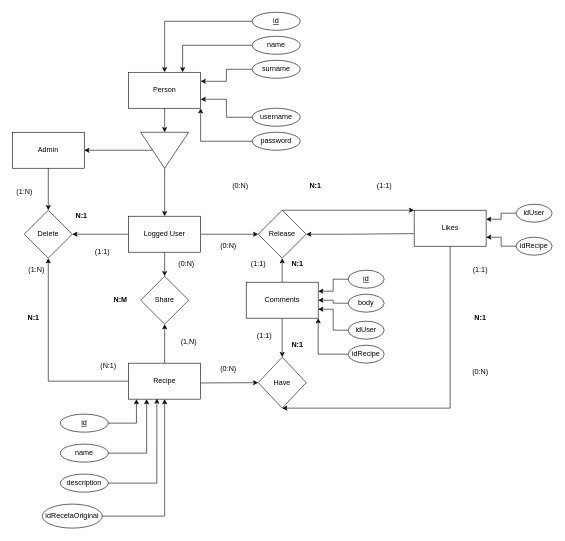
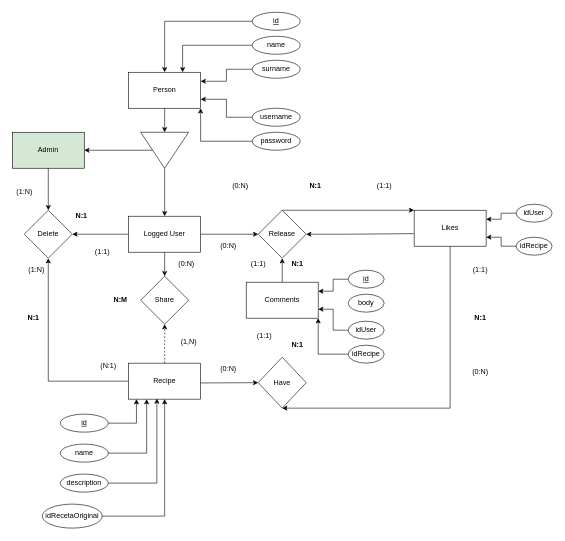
  <mxCell id="0" />
  <mxCell id="1" parent="0" />
  <mxCell id="2" style="edgeStyle=orthogonalEdgeStyle;rounded=0;orthogonalLoop=1;jettySize=auto;html=1;entryX=1;entryY=0.5;entryDx=0;entryDy=0;fontColor=#000000;" parent="1" source="5" target="18" edge="1"><mxGeometry relative="1" as="geometry" /></mxCell>
  <mxCell id="3" style="edgeStyle=orthogonalEdgeStyle;rounded=0;orthogonalLoop=1;jettySize=auto;html=1;entryX=0.5;entryY=0;entryDx=0;entryDy=0;fontColor=#000000;" parent="1" source="5" target="7" edge="1"><mxGeometry relative="1" as="geometry" /></mxCell>
  <mxCell id="4" style="edgeStyle=orthogonalEdgeStyle;rounded=0;orthogonalLoop=1;jettySize=auto;html=1;entryX=0;entryY=0.5;entryDx=0;entryDy=0;fontColor=#000000;" parent="1" source="5" target="6" edge="1"><mxGeometry relative="1" as="geometry" /></mxCell>
  <mxCell id="5" value="Logged User" style="rounded=0;whiteSpace=wrap;html=1;" parent="1" vertex="1"><mxGeometry x="214" y="360" width="120" height="60" as="geometry" /></mxCell>
  <mxCell id="6" value="Release" style="rhombus;whiteSpace=wrap;html=1;" parent="1" vertex="1"><mxGeometry x="430" y="350" width="80" height="80" as="geometry" /></mxCell>
  <mxCell id="7" value="Share" style="rhombus;whiteSpace=wrap;html=1;" parent="1" vertex="1"><mxGeometry x="234" y="460" width="80" height="80" as="geometry" /></mxCell>
  <mxCell id="8" style="edgeStyle=orthogonalEdgeStyle;rounded=0;orthogonalLoop=1;jettySize=auto;html=1;fontColor=#000000;" parent="1" source="10" target="6" edge="1"><mxGeometry relative="1" as="geometry" /></mxCell>
- <mxCell id="9" style="edgeStyle=orthogonalEdgeStyle;rounded=0;orthogonalLoop=1;jettySize=auto;html=1;entryX=0.5;entryY=0;entryDx=0;entryDy=0;fontColor=#000000;" parent="1" source="10" target="11" edge="1"><mxGeometry relative="1" as="geometry" /></mxCell>
  <mxCell id="10" value="Comments" style="rounded=0;whiteSpace=wrap;html=1;" parent="1" vertex="1"><mxGeometry x="410" y="470" width="120" height="60" as="geometry" /></mxCell>
  <mxCell id="11" value="Have" style="rhombus;whiteSpace=wrap;html=1;" parent="1" vertex="1"><mxGeometry x="430" y="595" width="80" height="85" as="geometry" /></mxCell>
  <mxCell id="12" value="(0:N)" style="text;html=1;align=center;verticalAlign=middle;resizable=0;points=[];autosize=1;strokeColor=none;fillColor=none;" parent="1" vertex="1"><mxGeometry x="360" y="400" width="40" height="20" as="geometry" /></mxCell>
  <mxCell id="13" value="(1,N)" style="text;html=1;align=center;verticalAlign=middle;resizable=0;points=[];autosize=1;strokeColor=none;fillColor=none;" parent="1" vertex="1"><mxGeometry x="294" y="560" width="40" height="20" as="geometry" /></mxCell>
  <mxCell id="14" style="edgeStyle=orthogonalEdgeStyle;rounded=0;orthogonalLoop=1;jettySize=auto;html=1;entryX=0.5;entryY=1;entryDx=0;entryDy=0;fontColor=#000000;" parent="1" source="16" target="18" edge="1"><mxGeometry relative="1" as="geometry" /></mxCell>
- <mxCell id="15" style="edgeStyle=orthogonalEdgeStyle;rounded=0;orthogonalLoop=1;jettySize=auto;html=1;entryX=0.5;entryY=1;entryDx=0;entryDy=0;fontColor=#000000;" parent="1" source="16" target="7" edge="1"><mxGeometry relative="1" as="geometry" /></mxCell>
+ <mxCell id="15" style="edgeStyle=orthogonalEdgeStyle;rounded=0;orthogonalLoop=1;jettySize=auto;html=1;entryX=0.5;entryY=1;entryDx=0;entryDy=0;fontColor=#000000;dashed=1;" parent="1" source="16" target="7" edge="1"><mxGeometry relative="1" as="geometry" /></mxCell>
  <mxCell id="16" value="Recipe" style="rounded=0;whiteSpace=wrap;html=1;" parent="1" vertex="1"><mxGeometry x="214" y="605" width="120" height="60" as="geometry" /></mxCell>
- <mxCell id="17" value="Admin" style="rounded=0;whiteSpace=wrap;html=1;" parent="1" vertex="1"><mxGeometry x="20" y="220" width="120" height="60" as="geometry" /></mxCell>
+ <mxCell id="17" value="Admin" style="rounded=0;whiteSpace=wrap;html=1;fillColor=#d5e8d4;" parent="1" vertex="1"><mxGeometry x="20" y="220" width="120" height="60" as="geometry" /></mxCell>
  <mxCell id="18" value="Delete" style="rhombus;whiteSpace=wrap;html=1;" parent="1" vertex="1"><mxGeometry x="40" y="350" width="80" height="80" as="geometry" /></mxCell>
  <mxCell id="19" value="(1:N)" style="text;html=1;align=center;verticalAlign=middle;resizable=0;points=[];autosize=1;strokeColor=none;fillColor=none;" parent="1" vertex="1"><mxGeometry x="20" y="310" width="40" height="20" as="geometry" /></mxCell>
  <mxCell id="20" value="Person" style="rounded=0;whiteSpace=wrap;html=1;" parent="1" vertex="1"><mxGeometry x="214" y="120" width="120" height="60" as="geometry" /></mxCell>
  <mxCell id="21" value="" style="triangle;whiteSpace=wrap;html=1;direction=south;" parent="1" vertex="1"><mxGeometry x="234" y="220" width="80" height="60" as="geometry" /></mxCell>
  <mxCell id="22" value="" style="endArrow=classic;html=1;rounded=0;exitX=1;exitY=0.5;exitDx=0;exitDy=0;entryX=0.5;entryY=0;entryDx=0;entryDy=0;" parent="1" source="21" target="5" edge="1"><mxGeometry width="50" height="50" relative="1" as="geometry"><mxPoint x="250" y="310" as="sourcePoint" /><mxPoint x="300" y="260" as="targetPoint" /></mxGeometry></mxCell>
  <mxCell id="23" value="" style="endArrow=classic;html=1;rounded=0;exitX=0.5;exitY=1;exitDx=0;exitDy=0;entryX=1;entryY=0.5;entryDx=0;entryDy=0;" parent="1" source="21" target="17" edge="1"><mxGeometry width="50" height="50" relative="1" as="geometry"><mxPoint x="250" y="310" as="sourcePoint" /><mxPoint x="300" y="260" as="targetPoint" /></mxGeometry></mxCell>
  <mxCell id="24" value="" style="endArrow=classic;html=1;rounded=0;exitX=0.5;exitY=1;exitDx=0;exitDy=0;" parent="1" source="20" target="21" edge="1"><mxGeometry width="50" height="50" relative="1" as="geometry"><mxPoint x="250" y="310" as="sourcePoint" /><mxPoint x="300" y="260" as="targetPoint" /></mxGeometry></mxCell>
  <mxCell id="25" value="&lt;b&gt;N:1&lt;/b&gt;" style="text;html=1;align=center;verticalAlign=middle;resizable=0;points=[];autosize=1;strokeColor=none;fillColor=none;" parent="1" vertex="1"><mxGeometry x="120" y="350" width="30" height="20" as="geometry" /></mxCell>
  <mxCell id="26" value="(1:N)" style="text;html=1;align=center;verticalAlign=middle;resizable=0;points=[];autosize=1;strokeColor=none;fillColor=none;" parent="1" vertex="1"><mxGeometry x="40" y="440" width="40" height="20" as="geometry" /></mxCell>
  <mxCell id="27" value="(1:1)" style="text;html=1;align=center;verticalAlign=middle;resizable=0;points=[];autosize=1;strokeColor=none;fillColor=none;fontColor=#000000;" parent="1" vertex="1"><mxGeometry x="150" y="410" width="40" height="20" as="geometry" /></mxCell>
  <mxCell id="28" value="(N:1)" style="text;html=1;align=center;verticalAlign=middle;resizable=0;points=[];autosize=1;strokeColor=none;fillColor=none;fontColor=#000000;" parent="1" vertex="1"><mxGeometry x="160" y="600" width="40" height="20" as="geometry" /></mxCell>
  <mxCell id="29" value="&lt;b&gt;N:1&lt;/b&gt;" style="text;html=1;align=center;verticalAlign=middle;resizable=0;points=[];autosize=1;strokeColor=none;fillColor=none;fontColor=#000000;" parent="1" vertex="1"><mxGeometry x="40" y="520" width="30" height="20" as="geometry" /></mxCell>
  <mxCell id="30" value="(1:1)" style="text;html=1;align=center;verticalAlign=middle;resizable=0;points=[];autosize=1;strokeColor=none;fillColor=none;fontColor=#000000;" parent="1" vertex="1"><mxGeometry x="410" y="430" width="40" height="20" as="geometry" /></mxCell>
  <mxCell id="31" value="&lt;b&gt;N:1&lt;/b&gt;" style="text;html=1;align=center;verticalAlign=middle;resizable=0;points=[];autosize=1;strokeColor=none;fillColor=none;fontColor=#000000;" parent="1" vertex="1"><mxGeometry x="480" y="430" width="30" height="20" as="geometry" /></mxCell>
  <mxCell id="32" value="(0:N)" style="text;html=1;align=center;verticalAlign=middle;resizable=0;points=[];autosize=1;strokeColor=none;fillColor=none;fontColor=#000000;" parent="1" vertex="1"><mxGeometry x="360" y="605" width="40" height="20" as="geometry" /></mxCell>
  <mxCell id="33" value="(1:1)" style="text;html=1;align=center;verticalAlign=middle;resizable=0;points=[];autosize=1;strokeColor=none;fillColor=none;fontColor=#000000;" parent="1" vertex="1"><mxGeometry x="420" y="550" width="40" height="20" as="geometry" /></mxCell>
  <mxCell id="34" value="&lt;b&gt;N:1&lt;/b&gt;" style="text;html=1;align=center;verticalAlign=middle;resizable=0;points=[];autosize=1;strokeColor=none;fillColor=none;fontColor=#000000;" parent="1" vertex="1"><mxGeometry x="480" y="565" width="30" height="20" as="geometry" /></mxCell>
  <mxCell id="35" value="(0:N)" style="text;html=1;align=center;verticalAlign=middle;resizable=0;points=[];autosize=1;strokeColor=none;fillColor=none;fontColor=#000000;" parent="1" vertex="1"><mxGeometry x="290" y="430" width="40" height="20" as="geometry" /></mxCell>
  <mxCell id="36" value="&lt;b&gt;N:M&lt;/b&gt;" style="text;html=1;align=center;verticalAlign=middle;resizable=0;points=[];autosize=1;strokeColor=none;fillColor=none;fontColor=#000000;" parent="1" vertex="1"><mxGeometry x="180" y="490" width="40" height="20" as="geometry" /></mxCell>
  <mxCell id="37" value="" style="endArrow=classic;html=1;rounded=0;fontColor=#000000;exitX=0.5;exitY=1;exitDx=0;exitDy=0;" parent="1" source="17" edge="1"><mxGeometry width="50" height="50" relative="1" as="geometry"><mxPoint x="30" y="400" as="sourcePoint" /><mxPoint x="80" y="350" as="targetPoint" /></mxGeometry></mxCell>
  <mxCell id="38" style="edgeStyle=orthogonalEdgeStyle;rounded=0;orthogonalLoop=1;jettySize=auto;html=1;entryX=0.5;entryY=0;entryDx=0;entryDy=0;" parent="1" source="39" target="20" edge="1"><mxGeometry relative="1" as="geometry" /></mxCell>
  <mxCell id="39" value="&lt;u&gt;id&lt;/u&gt;" style="ellipse;whiteSpace=wrap;html=1;" parent="1" vertex="1"><mxGeometry x="420" y="20" width="80" height="30" as="geometry" /></mxCell>
  <mxCell id="40" style="edgeStyle=orthogonalEdgeStyle;rounded=0;orthogonalLoop=1;jettySize=auto;html=1;entryX=0.75;entryY=0;entryDx=0;entryDy=0;" parent="1" source="41" target="20" edge="1"><mxGeometry relative="1" as="geometry" /></mxCell>
  <mxCell id="41" value="name" style="ellipse;whiteSpace=wrap;html=1;" parent="1" vertex="1"><mxGeometry x="420" y="60" width="80" height="30" as="geometry" /></mxCell>
  <mxCell id="42" style="edgeStyle=orthogonalEdgeStyle;rounded=0;orthogonalLoop=1;jettySize=auto;html=1;entryX=1;entryY=0.25;entryDx=0;entryDy=0;" parent="1" source="43" target="20" edge="1"><mxGeometry relative="1" as="geometry" /></mxCell>
  <mxCell id="43" value="surname" style="ellipse;whiteSpace=wrap;html=1;" parent="1" vertex="1"><mxGeometry x="420" y="100" width="80" height="30" as="geometry" /></mxCell>
  <mxCell id="44" style="edgeStyle=orthogonalEdgeStyle;rounded=0;orthogonalLoop=1;jettySize=auto;html=1;entryX=0.108;entryY=1;entryDx=0;entryDy=0;entryPerimeter=0;" parent="1" source="45" target="16" edge="1"><mxGeometry relative="1" as="geometry" /></mxCell>
  <mxCell id="45" value="&lt;u&gt;id&lt;/u&gt;" style="ellipse;whiteSpace=wrap;html=1;" parent="1" vertex="1"><mxGeometry x="100" y="690" width="80" height="30" as="geometry" /></mxCell>
  <mxCell id="46" style="edgeStyle=orthogonalEdgeStyle;rounded=0;orthogonalLoop=1;jettySize=auto;html=1;entryX=0.25;entryY=1;entryDx=0;entryDy=0;" parent="1" source="47" target="16" edge="1"><mxGeometry relative="1" as="geometry" /></mxCell>
  <mxCell id="47" value="name" style="ellipse;whiteSpace=wrap;html=1;" parent="1" vertex="1"><mxGeometry x="100" y="740" width="80" height="30" as="geometry" /></mxCell>
  <mxCell id="48" style="edgeStyle=orthogonalEdgeStyle;rounded=0;orthogonalLoop=1;jettySize=auto;html=1;entryX=0.392;entryY=0.983;entryDx=0;entryDy=0;entryPerimeter=0;" parent="1" source="49" target="16" edge="1"><mxGeometry relative="1" as="geometry" /></mxCell>
  <mxCell id="49" value="description" style="ellipse;whiteSpace=wrap;html=1;" parent="1" vertex="1"><mxGeometry x="100" y="790" width="80" height="30" as="geometry" /></mxCell>
  <mxCell id="50" style="edgeStyle=orthogonalEdgeStyle;rounded=0;orthogonalLoop=1;jettySize=auto;html=1;entryX=0.5;entryY=1;entryDx=0;entryDy=0;" parent="1" source="51" target="16" edge="1"><mxGeometry relative="1" as="geometry" /></mxCell>
  <mxCell id="51" value="idRecetaOriginal" style="ellipse;whiteSpace=wrap;html=1;" parent="1" vertex="1"><mxGeometry x="70" y="840" width="100" height="40" as="geometry" /></mxCell>
  <mxCell id="52" value="" style="endArrow=none;html=1;rounded=0;startArrow=none;" parent="1" source="64" edge="1"><mxGeometry width="50" height="50" relative="1" as="geometry"><mxPoint x="740" y="680" as="sourcePoint" /><mxPoint x="739.5" y="380" as="targetPoint" /></mxGeometry></mxCell>
  <mxCell id="53" value="" style="endArrow=classic;html=1;rounded=0;entryX=0.5;entryY=1;entryDx=0;entryDy=0;" parent="1" target="11" edge="1"><mxGeometry width="50" height="50" relative="1" as="geometry"><mxPoint x="750" y="680" as="sourcePoint" /><mxPoint x="670" y="620" as="targetPoint" /></mxGeometry></mxCell>
  <mxCell id="54" value="" style="endArrow=classic;html=1;rounded=0;entryX=0;entryY=0.5;entryDx=0;entryDy=0;" parent="1" target="11" edge="1"><mxGeometry width="50" height="50" relative="1" as="geometry"><mxPoint x="334" y="638" as="sourcePoint" /><mxPoint x="384" y="595" as="targetPoint" /></mxGeometry></mxCell>
  <mxCell id="55" value="(1:1)" style="text;html=1;align=center;verticalAlign=middle;resizable=0;points=[];autosize=1;strokeColor=none;fillColor=none;" parent="1" vertex="1"><mxGeometry x="780" y="440" width="40" height="20" as="geometry" /></mxCell>
  <mxCell id="56" value="(0:N)" style="text;html=1;align=center;verticalAlign=middle;resizable=0;points=[];autosize=1;strokeColor=none;fillColor=none;" parent="1" vertex="1"><mxGeometry x="780" y="610" width="40" height="20" as="geometry" /></mxCell>
  <mxCell id="57" value="&lt;b&gt;N:1&lt;/b&gt;" style="text;html=1;align=center;verticalAlign=middle;resizable=0;points=[];autosize=1;strokeColor=none;fillColor=none;" parent="1" vertex="1"><mxGeometry x="785" y="520" width="30" height="20" as="geometry" /></mxCell>
  <mxCell id="58" value="" style="endArrow=none;html=1;rounded=0;exitX=-0.008;exitY=0.65;exitDx=0;exitDy=0;exitPerimeter=0;" parent="1" source="64" edge="1"><mxGeometry width="50" height="50" relative="1" as="geometry"><mxPoint x="580" y="470" as="sourcePoint" /><mxPoint x="580" y="390" as="targetPoint" /></mxGeometry></mxCell>
  <mxCell id="59" value="" style="endArrow=classic;html=1;rounded=0;" parent="1" edge="1"><mxGeometry width="50" height="50" relative="1" as="geometry"><mxPoint x="580" y="390" as="sourcePoint" /><mxPoint x="510" y="390" as="targetPoint" /></mxGeometry></mxCell>
  <mxCell id="60" value="(0:N)" style="text;html=1;align=center;verticalAlign=middle;resizable=0;points=[];autosize=1;strokeColor=none;fillColor=none;" parent="1" vertex="1"><mxGeometry x="380" y="300" width="40" height="20" as="geometry" /></mxCell>
  <mxCell id="61" value="(1:1)" style="text;html=1;align=center;verticalAlign=middle;resizable=0;points=[];autosize=1;strokeColor=none;fillColor=none;" parent="1" vertex="1"><mxGeometry x="620" y="300" width="40" height="20" as="geometry" /></mxCell>
  <mxCell id="62" value="&lt;b&gt;N:1&lt;/b&gt;" style="text;html=1;align=center;verticalAlign=middle;resizable=0;points=[];autosize=1;strokeColor=none;fillColor=none;" parent="1" vertex="1"><mxGeometry x="510" y="300" width="30" height="20" as="geometry" /></mxCell>
  <mxCell id="63" value="" style="endArrow=classic;html=1;rounded=0;entryX=0;entryY=0;entryDx=0;entryDy=0;" parent="1" target="64" edge="1"><mxGeometry width="50" height="50" relative="1" as="geometry"><mxPoint x="470" y="350" as="sourcePoint" /><mxPoint x="520" y="300" as="targetPoint" /></mxGeometry></mxCell>
  <mxCell id="64" value="Likes" style="rounded=0;whiteSpace=wrap;html=1;" parent="1" vertex="1"><mxGeometry x="690" y="350" width="120" height="60" as="geometry" /></mxCell>
  <mxCell id="65" value="" style="endArrow=none;html=1;rounded=0;" parent="1" target="64" edge="1"><mxGeometry width="50" height="50" relative="1" as="geometry"><mxPoint x="750" y="680" as="sourcePoint" /><mxPoint x="739.5" y="380" as="targetPoint" /></mxGeometry></mxCell>
  <mxCell id="66" style="edgeStyle=orthogonalEdgeStyle;rounded=0;orthogonalLoop=1;jettySize=auto;html=1;entryX=1;entryY=0.25;entryDx=0;entryDy=0;" parent="1" source="67" target="10" edge="1"><mxGeometry relative="1" as="geometry" /></mxCell>
  <mxCell id="67" value="&lt;u&gt;id&lt;/u&gt;" style="ellipse;whiteSpace=wrap;html=1;" parent="1" vertex="1"><mxGeometry x="580" y="450" width="60" height="30" as="geometry" /></mxCell>
- <mxCell id="68" style="edgeStyle=orthogonalEdgeStyle;rounded=0;orthogonalLoop=1;jettySize=auto;html=1;entryX=1;entryY=0.5;entryDx=0;entryDy=0;" parent="1" source="69" target="10" edge="1"><mxGeometry relative="1" as="geometry" /></mxCell>
  <mxCell id="69" value="body" style="ellipse;whiteSpace=wrap;html=1;" parent="1" vertex="1"><mxGeometry x="580" y="490" width="60" height="30" as="geometry" /></mxCell>
  <mxCell id="70" style="edgeStyle=orthogonalEdgeStyle;rounded=0;orthogonalLoop=1;jettySize=auto;html=1;entryX=1;entryY=0.75;entryDx=0;entryDy=0;" parent="1" source="71" target="10" edge="1"><mxGeometry relative="1" as="geometry" /></mxCell>
  <mxCell id="71" value="idUser" style="ellipse;whiteSpace=wrap;html=1;" parent="1" vertex="1"><mxGeometry x="580" y="535" width="60" height="30" as="geometry" /></mxCell>
  <mxCell id="72" style="edgeStyle=orthogonalEdgeStyle;rounded=0;orthogonalLoop=1;jettySize=auto;html=1;entryX=1;entryY=1;entryDx=0;entryDy=0;" parent="1" source="73" target="10" edge="1"><mxGeometry relative="1" as="geometry" /></mxCell>
  <mxCell id="73" value="idRecipe" style="ellipse;whiteSpace=wrap;html=1;" parent="1" vertex="1"><mxGeometry x="580" y="575" width="60" height="30" as="geometry" /></mxCell>
  <mxCell id="74" style="edgeStyle=orthogonalEdgeStyle;rounded=0;orthogonalLoop=1;jettySize=auto;html=1;entryX=1;entryY=0.75;entryDx=0;entryDy=0;" parent="1" source="75" target="20" edge="1"><mxGeometry relative="1" as="geometry"><mxPoint x="380" y="190" as="targetPoint" /></mxGeometry></mxCell>
  <mxCell id="75" value="username" style="ellipse;whiteSpace=wrap;html=1;" parent="1" vertex="1"><mxGeometry x="420" y="180" width="80" height="30" as="geometry" /></mxCell>
  <mxCell id="76" style="edgeStyle=orthogonalEdgeStyle;rounded=0;orthogonalLoop=1;jettySize=auto;html=1;entryX=1;entryY=1;entryDx=0;entryDy=0;" parent="1" source="77" target="20" edge="1"><mxGeometry relative="1" as="geometry" /></mxCell>
  <mxCell id="77" value="password" style="ellipse;whiteSpace=wrap;html=1;" parent="1" vertex="1"><mxGeometry x="420" y="220" width="80" height="30" as="geometry" /></mxCell>
  <mxCell id="78" style="edgeStyle=orthogonalEdgeStyle;rounded=0;orthogonalLoop=1;jettySize=auto;html=1;entryX=1;entryY=0.25;entryDx=0;entryDy=0;" parent="1" source="79" target="64" edge="1"><mxGeometry relative="1" as="geometry" /></mxCell>
  <mxCell id="79" value="idUser" style="ellipse;whiteSpace=wrap;html=1;" parent="1" vertex="1"><mxGeometry x="860" y="340" width="60" height="30" as="geometry" /></mxCell>
  <mxCell id="80" style="edgeStyle=orthogonalEdgeStyle;rounded=0;orthogonalLoop=1;jettySize=auto;html=1;entryX=1;entryY=0.75;entryDx=0;entryDy=0;" parent="1" source="81" target="64" edge="1"><mxGeometry relative="1" as="geometry" /></mxCell>
  <mxCell id="81" value="idRecipe" style="ellipse;whiteSpace=wrap;html=1;" parent="1" vertex="1"><mxGeometry x="860" y="395" width="60" height="30" as="geometry" /></mxCell>
